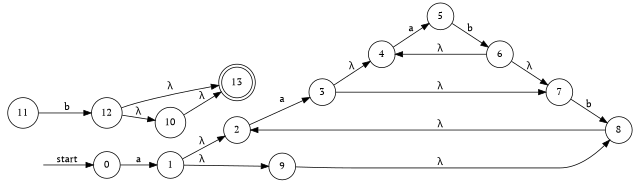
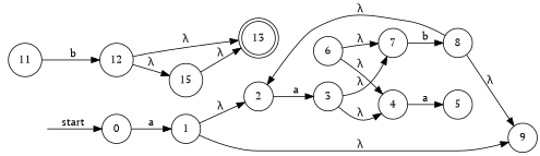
  digraph {
    fontname="PT Serif"
    rankdir=LR
    node [fontname="PT Serif" shape=circle]
    edge [fontname="PT Serif"]
    "" [shape=none]
    0
    1
    13 [shape=doublecircle]
    2
    9
    3
    4
    7
-   10
+   10 [label=15]
    5
    8
    6
    11
    12
    "" -> 0 [label=start]
    0 -> 1 [label=a]
    1 -> 2 [label="λ"]
    1 -> 9 [label="λ"]
    2 -> 3 [label=a]
    3 -> 4 [label="λ"]
    3 -> 7 [label="λ"]
    4 -> 5 [label=a]
    7 -> 8 [label=b]
    10 -> 13 [label="λ"]
-   5 -> 6 [label=b]
    8 -> 2 [label="λ"]
-   9 -> 8 [label="λ"]
+   8 -> 9 [label="λ"]
    6 -> 4 [label="λ"]
    6 -> 7 [label="λ"]
    11 -> 12 [label=b]
    12 -> 13 [label="λ"]
    12 -> 10 [label="λ"]
  }
